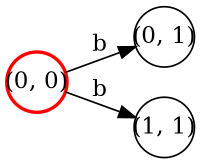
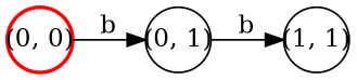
  digraph {
    nodesep=0.25
    rankdir=LR
    ranksep=0.4
    node [fixedsize=true fontsize=14 penwidth=1.0 shape=circle]
    edge [fontsize=14]
    n1 [color=red height=0.5 label="(0, 0)" penwidth=2.0]
    n2 [height=0.5 label="(0, 1)"]
    n3 [height=0.5 label="(1, 1)"]
    n1 -> n2 [label=b]
-   n1 -> n3 [label=b]
+   n2 -> n3 [label=b]
  }
